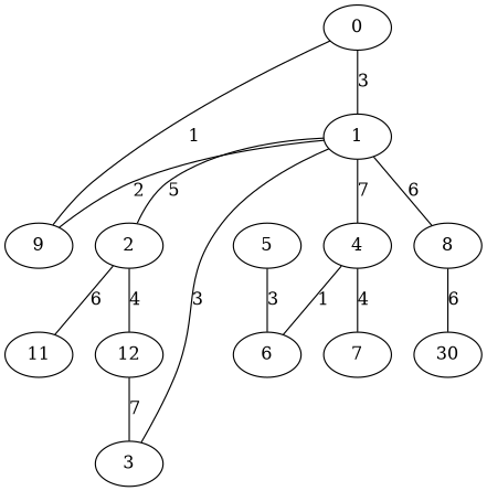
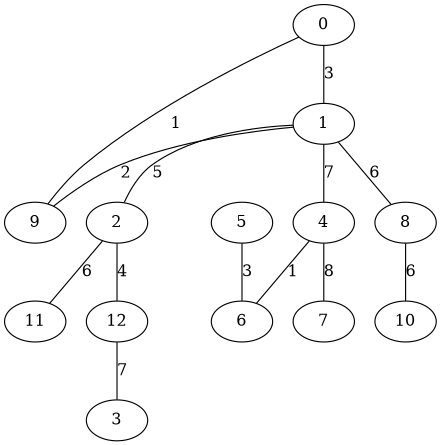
  graph {
    node [habit=6 x=4 y=6]
    edge [weight=3]
    0 [base=1 habit=7]
    1 [habit=7 x=7 y=5]
    9 [habit=8 y=5]
    2 [habit=10 y=3]
    3 [x=7 y=3]
    4 [habit=9 x=7 y=8]
    8 [habit=1 x=10 y=4]
    11 [x=1 y=2]
    12 [habit=9 x=6 y=1]
    6 [habit=5 x=6 y=10]
    7 [base=2 x=10 y=9]
-   10 [habit=1 x=10 label=30]
+   10 [habit=1 x=10]
    5 [habit=9 y=10]
    0 -- 1 [label=3]
    0 -- 9 [label=1 weight=1]
    1 -- 9 [label=2 weight=2]
    1 -- 2 [label=5 weight=5]
-   1 -- 3 [label=3]
    1 -- 4 [label=7 weight=7]
    1 -- 8 [label=6 weight=6]
    2 -- 11 [label=6 weight=6]
    2 -- 12 [label=4 weight=4]
    4 -- 6 [label=1 weight=1]
-   4 -- 7 [label=4 weight=4]
+   4 -- 7 [label=8 weight=4]
    8 -- 10 [label=6 weight=6]
    12 -- 3 [label=7 weight=7]
    5 -- 6 [label=3]
  }
